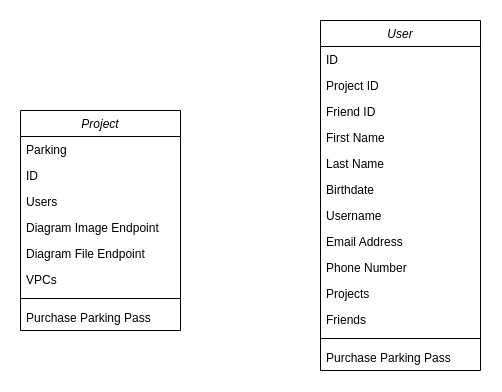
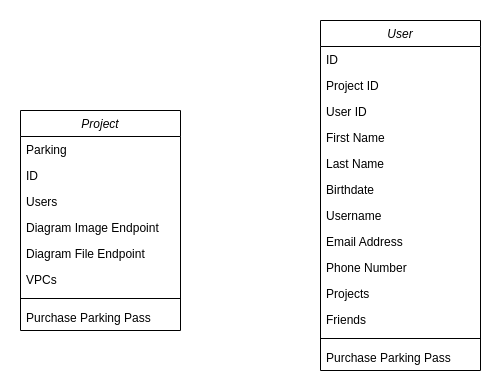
  <mxCell id="0" />
  <mxCell id="1" parent="0" />
  <mxCell id="2" value="User" style="swimlane;fontStyle=2;align=center;verticalAlign=top;childLayout=stackLayout;horizontal=1;startSize=26;horizontalStack=0;resizeParent=1;resizeLast=0;collapsible=1;marginBottom=0;rounded=0;shadow=0;strokeWidth=1;" parent="1" vertex="1"><mxGeometry x="320" y="20" width="160" height="350" as="geometry"><mxRectangle x="230" y="140" width="160" height="26" as="alternateBounds" /></mxGeometry></mxCell>
  <mxCell id="3" value="ID" style="text;align=left;verticalAlign=top;spacingLeft=4;spacingRight=4;overflow=hidden;rotatable=0;points=[[0,0.5],[1,0.5]];portConstraint=eastwest;rounded=0;shadow=0;html=0;" parent="2" vertex="1"><mxGeometry y="26" width="160" height="26" as="geometry" /></mxCell>
  <mxCell id="4" value="Project ID" style="text;align=left;verticalAlign=top;spacingLeft=4;spacingRight=4;overflow=hidden;rotatable=0;points=[[0,0.5],[1,0.5]];portConstraint=eastwest;rounded=0;shadow=0;html=0;" vertex="1" parent="2"><mxGeometry y="52" width="160" height="26" as="geometry" /></mxCell>
- <mxCell id="5" value="Friend ID" style="text;align=left;verticalAlign=top;spacingLeft=4;spacingRight=4;overflow=hidden;rotatable=0;points=[[0,0.5],[1,0.5]];portConstraint=eastwest;rounded=0;shadow=0;html=0;" vertex="1" parent="2"><mxGeometry y="78" width="160" height="26" as="geometry" /></mxCell>
+ <mxCell id="5" value="User ID" style="text;align=left;verticalAlign=top;spacingLeft=4;spacingRight=4;overflow=hidden;rotatable=0;points=[[0,0.5],[1,0.5]];portConstraint=eastwest;rounded=0;shadow=0;html=0;" vertex="1" parent="2"><mxGeometry y="78" width="160" height="26" as="geometry" /></mxCell>
  <mxCell id="6" value="First Name" style="text;align=left;verticalAlign=top;spacingLeft=4;spacingRight=4;overflow=hidden;rotatable=0;points=[[0,0.5],[1,0.5]];portConstraint=eastwest;" parent="2" vertex="1"><mxGeometry y="104" width="160" height="26" as="geometry" /></mxCell>
  <mxCell id="7" value="Last Name" style="text;align=left;verticalAlign=top;spacingLeft=4;spacingRight=4;overflow=hidden;rotatable=0;points=[[0,0.5],[1,0.5]];portConstraint=eastwest;" vertex="1" parent="2"><mxGeometry y="130" width="160" height="26" as="geometry" /></mxCell>
  <mxCell id="8" value="Birthdate" style="text;align=left;verticalAlign=top;spacingLeft=4;spacingRight=4;overflow=hidden;rotatable=0;points=[[0,0.5],[1,0.5]];portConstraint=eastwest;" vertex="1" parent="2"><mxGeometry y="156" width="160" height="26" as="geometry" /></mxCell>
  <mxCell id="9" value="Username" style="text;align=left;verticalAlign=top;spacingLeft=4;spacingRight=4;overflow=hidden;rotatable=0;points=[[0,0.5],[1,0.5]];portConstraint=eastwest;rounded=0;shadow=0;html=0;" parent="2" vertex="1"><mxGeometry y="182" width="160" height="26" as="geometry" /></mxCell>
  <mxCell id="10" value="Email Address" style="text;align=left;verticalAlign=top;spacingLeft=4;spacingRight=4;overflow=hidden;rotatable=0;points=[[0,0.5],[1,0.5]];portConstraint=eastwest;rounded=0;shadow=0;html=0;" parent="2" vertex="1"><mxGeometry y="208" width="160" height="26" as="geometry" /></mxCell>
  <mxCell id="11" value="Phone Number" style="text;align=left;verticalAlign=top;spacingLeft=4;spacingRight=4;overflow=hidden;rotatable=0;points=[[0,0.5],[1,0.5]];portConstraint=eastwest;rounded=0;shadow=0;html=0;" vertex="1" parent="2"><mxGeometry y="234" width="160" height="26" as="geometry" /></mxCell>
  <mxCell id="12" value="Projects" style="text;align=left;verticalAlign=top;spacingLeft=4;spacingRight=4;overflow=hidden;rotatable=0;points=[[0,0.5],[1,0.5]];portConstraint=eastwest;rounded=0;shadow=0;html=0;" parent="2" vertex="1"><mxGeometry y="260" width="160" height="26" as="geometry" /></mxCell>
  <mxCell id="13" value="Friends" style="text;align=left;verticalAlign=top;spacingLeft=4;spacingRight=4;overflow=hidden;rotatable=0;points=[[0,0.5],[1,0.5]];portConstraint=eastwest;rounded=0;shadow=0;html=0;" vertex="1" parent="2"><mxGeometry y="286" width="160" height="26" as="geometry" /></mxCell>
  <mxCell id="14" value="" style="line;html=1;strokeWidth=1;align=left;verticalAlign=middle;spacingTop=-1;spacingLeft=3;spacingRight=3;rotatable=0;labelPosition=right;points=[];portConstraint=eastwest;" parent="2" vertex="1"><mxGeometry y="312" width="160" height="12" as="geometry" /></mxCell>
  <mxCell id="15" value="Purchase Parking Pass" style="text;align=left;verticalAlign=top;spacingLeft=4;spacingRight=4;overflow=hidden;rotatable=0;points=[[0,0.5],[1,0.5]];portConstraint=eastwest;" parent="2" vertex="1"><mxGeometry y="324" width="160" height="26" as="geometry" /></mxCell>
  <mxCell id="16" value="Project" style="swimlane;fontStyle=2;align=center;verticalAlign=top;childLayout=stackLayout;horizontal=1;startSize=26;horizontalStack=0;resizeParent=1;resizeLast=0;collapsible=1;marginBottom=0;rounded=0;shadow=0;strokeWidth=1;" parent="1" vertex="1"><mxGeometry x="20" y="110" width="160" height="220" as="geometry"><mxRectangle x="230" y="140" width="160" height="26" as="alternateBounds" /></mxGeometry></mxCell>
  <mxCell id="17" value="Parking" style="text;align=left;verticalAlign=top;spacingLeft=4;spacingRight=4;overflow=hidden;rotatable=0;points=[[0,0.5],[1,0.5]];portConstraint=eastwest;" parent="16" vertex="1"><mxGeometry y="26" width="160" height="26" as="geometry" /></mxCell>
  <mxCell id="18" value="ID" style="text;align=left;verticalAlign=top;spacingLeft=4;spacingRight=4;overflow=hidden;rotatable=0;points=[[0,0.5],[1,0.5]];portConstraint=eastwest;rounded=0;shadow=0;html=0;" parent="16" vertex="1"><mxGeometry y="52" width="160" height="26" as="geometry" /></mxCell>
  <mxCell id="19" value="Users" style="text;align=left;verticalAlign=top;spacingLeft=4;spacingRight=4;overflow=hidden;rotatable=0;points=[[0,0.5],[1,0.5]];portConstraint=eastwest;rounded=0;shadow=0;html=0;" vertex="1" parent="16"><mxGeometry y="78" width="160" height="26" as="geometry" /></mxCell>
  <mxCell id="20" value="Diagram Image Endpoint" style="text;align=left;verticalAlign=top;spacingLeft=4;spacingRight=4;overflow=hidden;rotatable=0;points=[[0,0.5],[1,0.5]];portConstraint=eastwest;rounded=0;shadow=0;html=0;" parent="16" vertex="1"><mxGeometry y="104" width="160" height="26" as="geometry" /></mxCell>
  <mxCell id="21" value="Diagram File Endpoint" style="text;align=left;verticalAlign=top;spacingLeft=4;spacingRight=4;overflow=hidden;rotatable=0;points=[[0,0.5],[1,0.5]];portConstraint=eastwest;rounded=0;shadow=0;html=0;" parent="16" vertex="1"><mxGeometry y="130" width="160" height="26" as="geometry" /></mxCell>
  <mxCell id="22" value="VPCs" style="text;align=left;verticalAlign=top;spacingLeft=4;spacingRight=4;overflow=hidden;rotatable=0;points=[[0,0.5],[1,0.5]];portConstraint=eastwest;rounded=0;shadow=0;html=0;" parent="16" vertex="1"><mxGeometry y="156" width="160" height="26" as="geometry" /></mxCell>
  <mxCell id="23" value="" style="line;html=1;strokeWidth=1;align=left;verticalAlign=middle;spacingTop=-1;spacingLeft=3;spacingRight=3;rotatable=0;labelPosition=right;points=[];portConstraint=eastwest;" parent="16" vertex="1"><mxGeometry y="182" width="160" height="12" as="geometry" /></mxCell>
  <mxCell id="24" value="Purchase Parking Pass" style="text;align=left;verticalAlign=top;spacingLeft=4;spacingRight=4;overflow=hidden;rotatable=0;points=[[0,0.5],[1,0.5]];portConstraint=eastwest;" parent="16" vertex="1"><mxGeometry y="194" width="160" height="26" as="geometry" /></mxCell>
